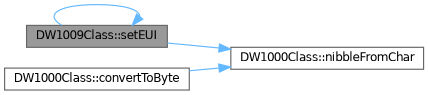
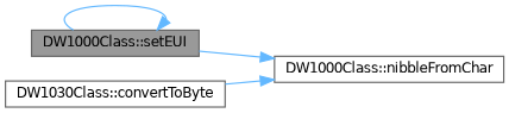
  digraph {
    rankdir=LR
    node [color=grey40 fillcolor=white fontname=Helvetica fontsize=10 shape=box style=filled]
    edge [color=steelblue1 fontname=Helvetica fontsize=10 labelfontname=Helvetica labelfontsize=10 style=solid]
-   n1 [color=gray40 fillcolor=grey60 fontcolor=black height=0.2 label="DW1009Class::setEUI" width=0.4]
+   n1 [color=gray40 fillcolor=grey60 fontcolor=black height=0.2 label="DW1000Class::setEUI" width=0.4]
    n2 [height=0.2 label="DW1000Class::nibbleFromChar" width=0.4]
-   n3 [height=0.2 label="DW1000Class::convertToByte" width=0.4]
+   n3 [height=0.2 label="DW1030Class::convertToByte" width=0.4]
    n1 -> n1
    n1 -> n2
    n3 -> n2
  }
